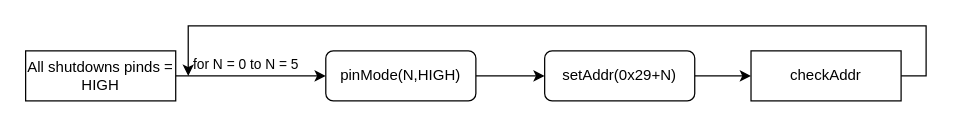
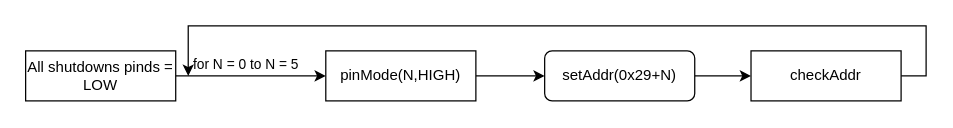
  <mxCell id="0" />
  <mxCell id="1" parent="0" />
  <mxCell id="2" style="edgeStyle=orthogonalEdgeStyle;rounded=0;orthogonalLoop=1;jettySize=auto;html=1;entryX=0;entryY=0.5;entryDx=0;entryDy=0;" edge="1" parent="1" source="4" target="6"><mxGeometry relative="1" as="geometry"><mxPoint x="200" y="60" as="targetPoint" /></mxGeometry></mxCell>
  <mxCell id="3" value="for N = 0 to N = 5" style="edgeLabel;html=1;align=center;verticalAlign=middle;resizable=0;points=[];" vertex="1" connectable="0" parent="2"><mxGeometry x="0.113" y="-2" relative="1" as="geometry"><mxPoint x="-12" y="-12" as="offset" /></mxGeometry></mxCell>
- <mxCell id="4" value="All shutdowns pinds = HIGH" style="rounded=0;whiteSpace=wrap;html=1;" vertex="1" parent="1"><mxGeometry x="20" y="40" width="120" height="40" as="geometry" /></mxCell>
+ <mxCell id="4" value="All shutdowns pinds = LOW" style="rounded=0;whiteSpace=wrap;html=1;" vertex="1" parent="1"><mxGeometry x="20" y="40" width="120" height="40" as="geometry" /></mxCell>
  <mxCell id="5" style="edgeStyle=orthogonalEdgeStyle;rounded=0;orthogonalLoop=1;jettySize=auto;html=1;entryX=0;entryY=0.5;entryDx=0;entryDy=0;" edge="1" parent="1" source="6" target="8"><mxGeometry relative="1" as="geometry" /></mxCell>
- <mxCell id="6" value="pinMode(N,HIGH)" style="whiteSpace=wrap;html=1;rounded=1;" vertex="1" parent="1"><mxGeometry x="260" y="40" width="120" height="40" as="geometry" /></mxCell>
+ <mxCell id="6" value="pinMode(N,HIGH)" style="rounded=0;whiteSpace=wrap;html=1;" vertex="1" parent="1"><mxGeometry x="260" y="40" width="120" height="40" as="geometry" /></mxCell>
  <mxCell id="7" style="edgeStyle=orthogonalEdgeStyle;rounded=0;orthogonalLoop=1;jettySize=auto;html=1;" edge="1" parent="1" source="8"><mxGeometry relative="1" as="geometry"><mxPoint x="600" y="60" as="targetPoint" /></mxGeometry></mxCell>
  <mxCell id="8" value="setAddr(0x29+N)" style="whiteSpace=wrap;html=1;rounded=1;" vertex="1" parent="1"><mxGeometry x="435" y="40" width="120" height="40" as="geometry" /></mxCell>
  <mxCell id="9" style="edgeStyle=orthogonalEdgeStyle;rounded=0;orthogonalLoop=1;jettySize=auto;html=1;" edge="1" parent="1" source="10"><mxGeometry relative="1" as="geometry"><mxPoint x="150" y="60" as="targetPoint" /><Array as="points"><mxPoint x="740" y="60" /><mxPoint x="740" y="20" /><mxPoint x="150" y="20" /></Array></mxGeometry></mxCell>
  <mxCell id="10" value="checkAddr" style="rounded=0;whiteSpace=wrap;html=1;" vertex="1" parent="1"><mxGeometry x="600" y="40" width="120" height="40" as="geometry" /></mxCell>
